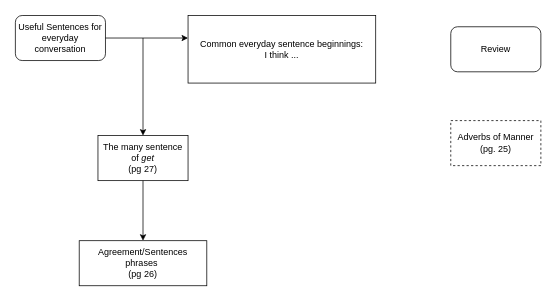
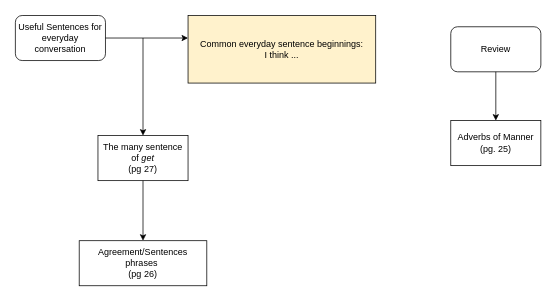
  <mxCell id="0" />
  <mxCell id="1" parent="0" />
  <mxCell id="2" value="Useful Sentences for everyday conversation" style="rounded=1;whiteSpace=wrap;html=1;" vertex="1" parent="1"><mxGeometry x="20" y="20" width="120" height="60" as="geometry" /></mxCell>
  <mxCell id="3" value="" style="endArrow=classic;html=1;rounded=0;exitX=1;exitY=0.5;exitDx=0;exitDy=0;" edge="1" parent="1" source="2"><mxGeometry width="50" height="50" relative="1" as="geometry"><mxPoint x="200" y="200" as="sourcePoint" /><mxPoint x="250" y="50" as="targetPoint" /></mxGeometry></mxCell>
- <mxCell id="4" value="Common everyday sentence beginnings:&lt;br&gt;I think ...&lt;br&gt;" style="rounded=0;whiteSpace=wrap;html=1;" vertex="1" parent="1"><mxGeometry x="250" y="20" width="250" height="90" as="geometry" /></mxCell>
+ <mxCell id="4" value="Common everyday sentence beginnings:&lt;br&gt;I think ...&lt;br&gt;" style="rounded=0;whiteSpace=wrap;html=1;fillColor=#fff2cc;" vertex="1" parent="1"><mxGeometry x="250" y="20" width="250" height="90" as="geometry" /></mxCell>
  <mxCell id="5" value="" style="endArrow=classic;html=1;rounded=0;" edge="1" parent="1"><mxGeometry width="50" height="50" relative="1" as="geometry"><mxPoint x="190" y="50" as="sourcePoint" /><mxPoint x="190" y="180" as="targetPoint" /></mxGeometry></mxCell>
  <mxCell id="6" value="The many sentence of &lt;i&gt;get&lt;/i&gt;&lt;br&gt;(pg 27)" style="rounded=0;whiteSpace=wrap;html=1;" vertex="1" parent="1"><mxGeometry x="130" y="180" width="120" height="60" as="geometry" /></mxCell>
  <mxCell id="7" value="" style="endArrow=classic;html=1;rounded=0;exitX=0.5;exitY=1;exitDx=0;exitDy=0;" edge="1" parent="1" source="6"><mxGeometry width="50" height="50" relative="1" as="geometry"><mxPoint x="170" y="330" as="sourcePoint" /><mxPoint x="190" y="320" as="targetPoint" /></mxGeometry></mxCell>
  <mxCell id="8" value="Agreement/Sentences phrases&amp;nbsp;&lt;br&gt;(pg 26)" style="rounded=0;whiteSpace=wrap;html=1;" vertex="1" parent="1"><mxGeometry x="105" y="320" width="170" height="60" as="geometry" /></mxCell>
  <mxCell id="9" value="Review" style="rounded=1;whiteSpace=wrap;html=1;" vertex="1" parent="1"><mxGeometry x="600" y="35" width="120" height="60" as="geometry" /></mxCell>
- <mxCell id="10" value="Adverbs of Manner (pg. 25)" style="rounded=0;whiteSpace=wrap;html=1;dashed=1;" vertex="1" parent="1"><mxGeometry x="600" y="160" width="120" height="60" as="geometry" /></mxCell>
+ <mxCell id="10" value="Adverbs of Manner (pg. 25)" style="rounded=0;whiteSpace=wrap;html=1;" vertex="1" parent="1"><mxGeometry x="600" y="160" width="120" height="60" as="geometry" /></mxCell>
+ <mxCell id="11" value="" style="endArrow=classic;html=1;rounded=0;exitX=0.5;exitY=1;exitDx=0;exitDy=0;entryX=0.5;entryY=0;entryDx=0;entryDy=0;" edge="1" parent="1" source="9" target="10"><mxGeometry width="50" height="50" relative="1" as="geometry"><mxPoint x="640" y="160" as="sourcePoint" /><mxPoint x="690" y="110" as="targetPoint" /></mxGeometry></mxCell>
